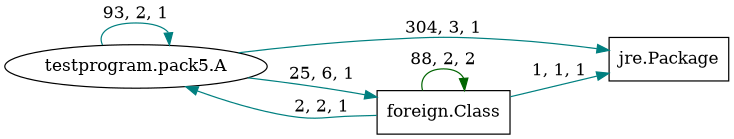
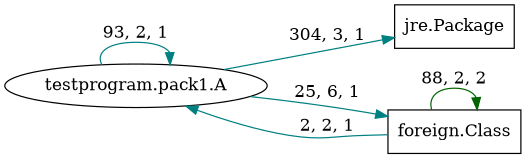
  digraph {
    rankdir=LR
    node [shape=box]
    edge [color=teal]
    n1 [label="jre.Package"]
-   n2 [label="testprogram.pack5.A" shape=""]
+   n2 [label="testprogram.pack1.A" shape=""]
    n3 [label="foreign.Class"]
    n2 -> n1 [label="304, 3, 1"]
    n2 -> n2 [label="93, 2, 1"]
    n2 -> n3 [label="25, 6, 1"]
-   n3 -> n1 [label="1, 1, 1"]
    n3 -> n2 [label="2, 2, 1"]
    n3 -> n3 [color=darkgreen label="88, 2, 2"]
  }
